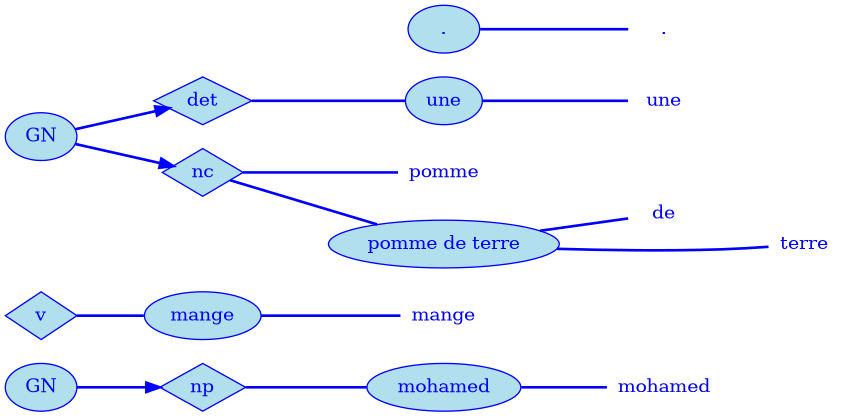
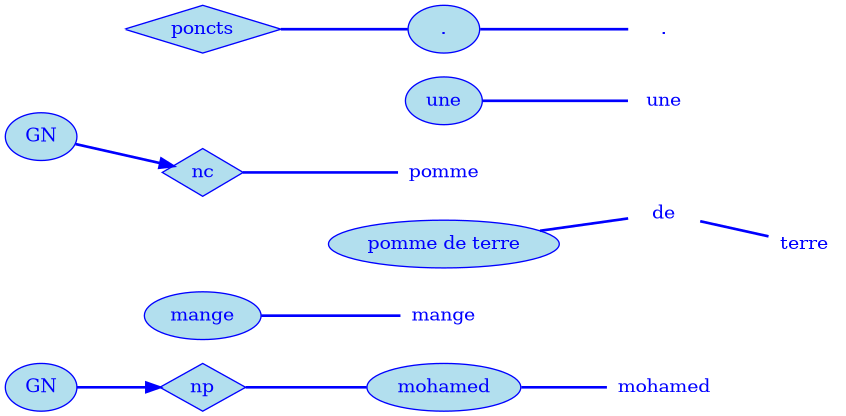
  digraph {
    rankdir=LR
    node [fillcolor=lightblue2 fontcolor=blue shape=plaintext color=blue style=filled]
    edge [arrowhead=none color=blue fontcolor=blue minlen=1 style=bold]
    n1 [height=0.50 label=mohamed width=1.17 color="" style=""]
    n2 [height=0.50 label=mohamed shape=ellipse width=1.61]
    n3 [height=0.50 label=np shape=diamond width=0.75]
    n4 [arrowhead=doubleoctagon height=0.50 label=GN width=0.75 shape=""]
    n5 [height=0.50 label=mange width=0.86 color="" style=""]
    n6 [height=0.50 label=mange shape=ellipse width=1.22]
-   n7 [height=0.50 label=v shape=diamond width=0.75]
    n8 [height=0.50 label=une width=0.75 color="" style=""]
    n9 [height=0.50 label=une shape=ellipse width=0.81]
-   n10 [height=0.50 label=det shape=diamond width=0.75]
    n11 [height=0.50 label=pomme width=0.92 color="" style=""]
    n12 [height=0.50 label=de width=0.75 color="" style=""]
    n13 [height=0.50 label=terre width=0.75 color="" style=""]
    n14 [height=0.50 label="pomme de terre" shape=ellipse width=2.42]
    n15 [height=0.50 label=nc shape=diamond width=0.75]
    n16 [arrowhead=doubleoctagon height=0.50 label=GN width=0.75 shape=""]
    n17 [height=0.50 label="." width=0.75 color="" style=""]
    n18 [height=0.50 label="." shape=ellipse width=0.75]
+   n19 [height=0.50 label=poncts shape=diamond width=1.17]
    "mc1s1_P57L1#pos#empty" [color=white fillcolor=white fontcolor=white height=0.06 shape=point width=0.06 style=""]
    n2 -> n1
    n3 -> n2
    n4 -> n3 [shape=normal arrowhead=""]
    n6 -> n5
-   n7 -> n6
    n9 -> n8
-   n10 -> n9
    n14 -> n12
-   n14 -> n13
+   n12 -> n13
    n15 -> n11
-   n15 -> n14
-   n16 -> n10 [shape=normal arrowhead=""]
    n16 -> n15 [shape=normal arrowhead=""]
    n18 -> n17
+   n19 -> n18
+   "mc1s1_P57L1#pos#empty" -> n19 [color=white fontcolor=white shape=none arrowhead="" style=""]
  }
